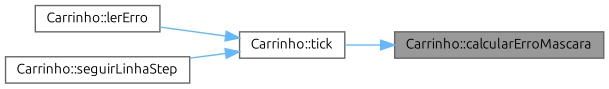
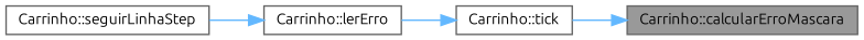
  digraph {
    fontname=Ubuntu
    rankdir=RL
    node [color=grey40 fillcolor=white fontname=Ubuntu fontsize=10 shape=box style=filled]
    edge [color=steelblue1 dir=back fontname=Ubuntu fontsize=10 labelfontname=Helvetica labelfontsize=10 style=solid]
    n1 [color=gray40 fillcolor=grey60 fontcolor=black height=0.2 label="Carrinho::calcularErroMascara" width=0.4]
    n2 [height=0.2 label="Carrinho::tick" width=0.4]
    n3 [height=0.2 label="Carrinho::lerErro" width=0.4]
    n4 [height=0.2 label="Carrinho::seguirLinhaStep" width=0.4]
    n1 -> n2
    n2 -> n3
-   n2 -> n4
+   n3 -> n4
  }
